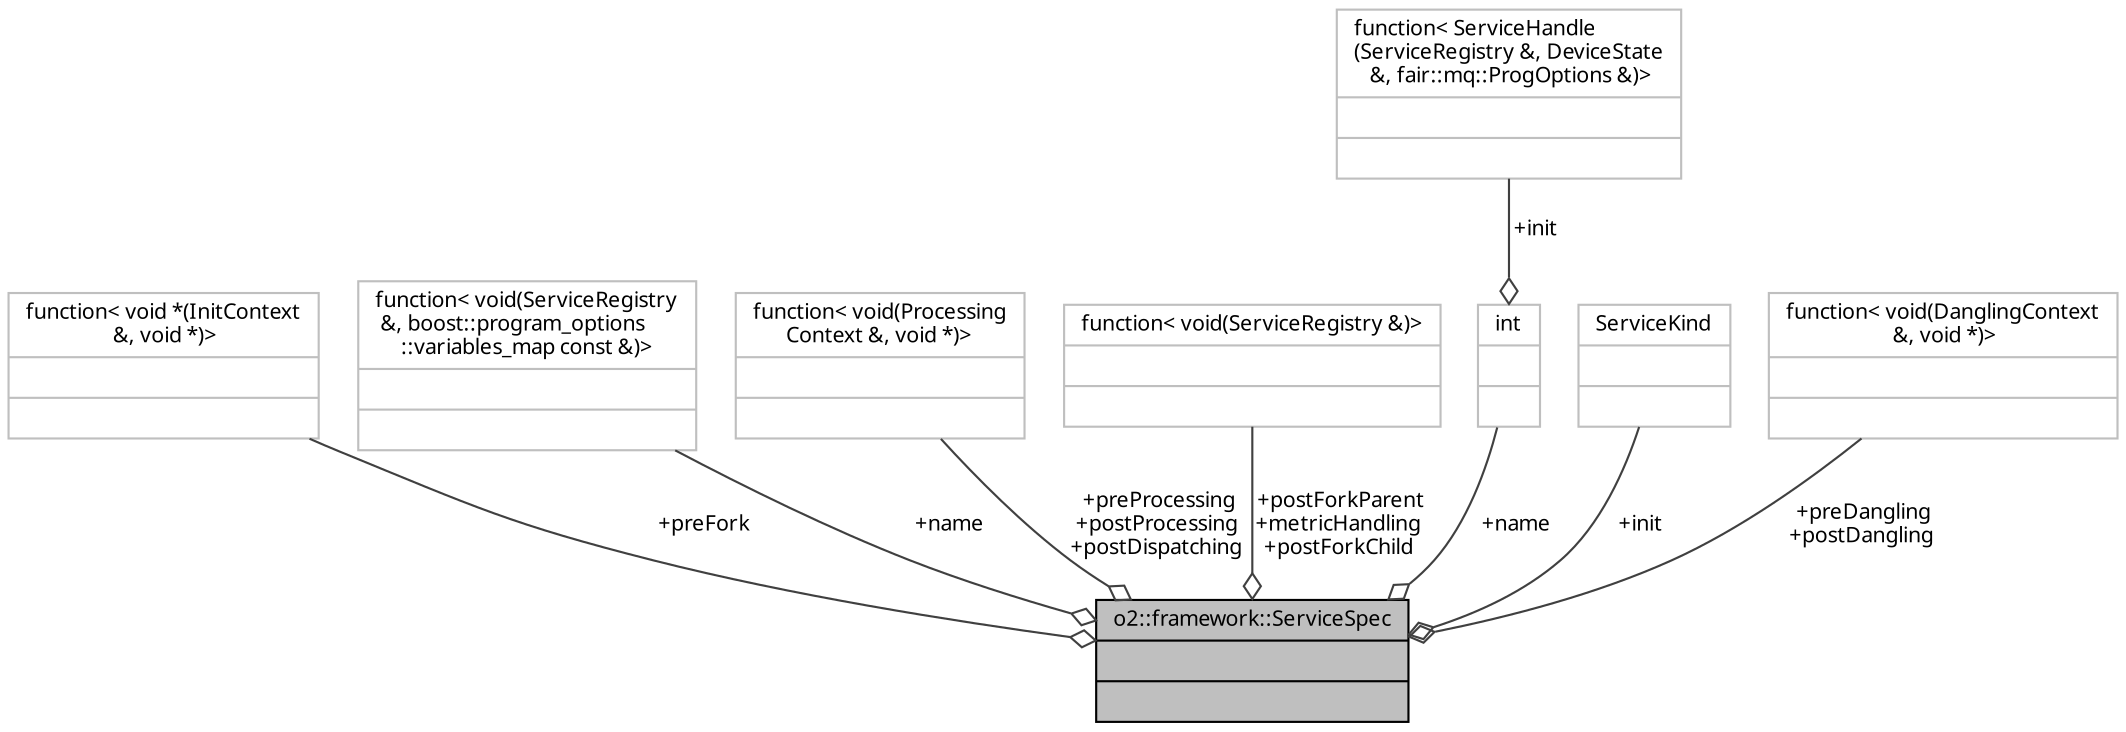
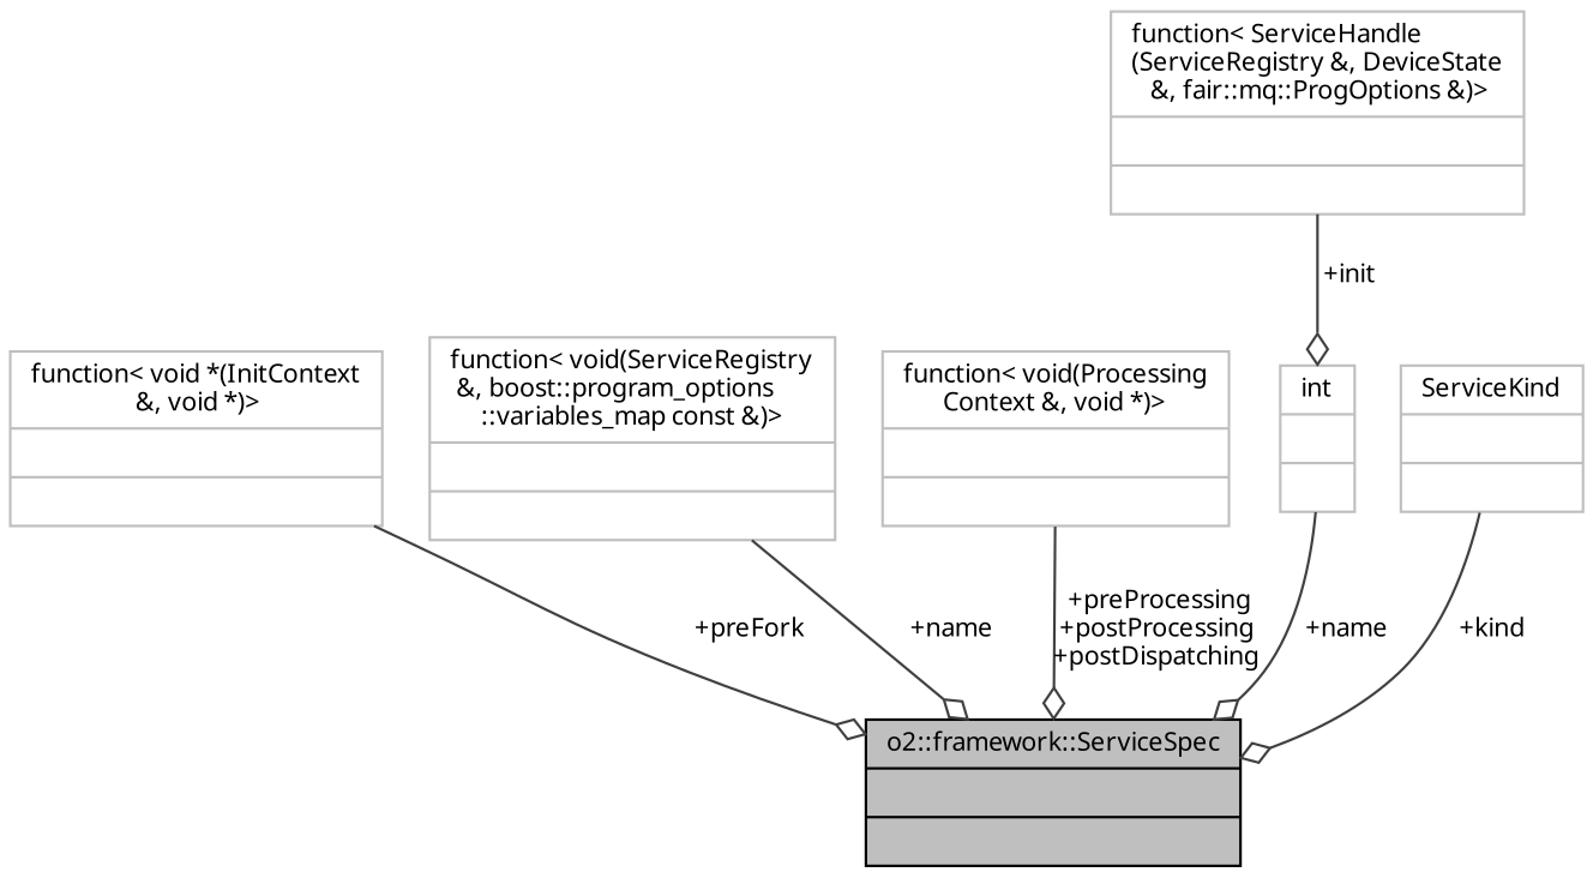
  digraph {
    fontname="Noto Sans"
    node [color=grey75 fontname="Noto Sans" fontsize=10 shape=record]
    edge [arrowhead=odiamond color=grey25 fontname="Noto Sans" fontsize=10 labelfontname=Helvetica labelfontsize=10 style=solid]
    n1 [color=black fillcolor=grey75 fontcolor=black height=0.2 label="{o2::framework::ServiceSpec\n||}" style=filled width=0.4]
    n2 [height=0.2 label="{function\< void *(InitContext\l &, void *)\>\n||}" width=0.4]
    n3 [height=0.2 label="{function\< void(ServiceRegistry\l &, boost::program_options\l::variables_map const &)\>\n||}" width=0.4]
    n4 [height=0.2 label="{function\< void(Processing\lContext &, void *)\>\n||}" width=0.4]
-   n5 [height=0.2 label="{function\< void(ServiceRegistry &)\>\n||}" width=0.4]
    n6 [height=0.2 label="{function\< ServiceHandle\l(ServiceRegistry &, DeviceState\l &, fair::mq::ProgOptions &)\>\n||}" width=0.4]
    n7 [height=0.2 label="{int\n||}" width=0.4]
    n8 [height=0.2 label="{ServiceKind\n||}" width=0.4]
-   n9 [height=0.2 label="{function\< void(DanglingContext\l &, void *)\>\n||}" width=0.4]
    n2 -> n1 [label=" +preFork"]
    n3 -> n1 [label=" +name"]
    n4 -> n1 [label=" +preProcessing\n+postProcessing\n+postDispatching"]
-   n5 -> n1 [label=" +postForkParent\n+metricHandling\n+postForkChild"]
    n6 -> n7 [label=" +init"]
    n7 -> n1 [label=" +name"]
-   n8 -> n1 [label=" +init"]
-   n9 -> n1 [label=" +preDangling\n+postDangling"]
+   n8 -> n1 [label=" +kind"]
  }
